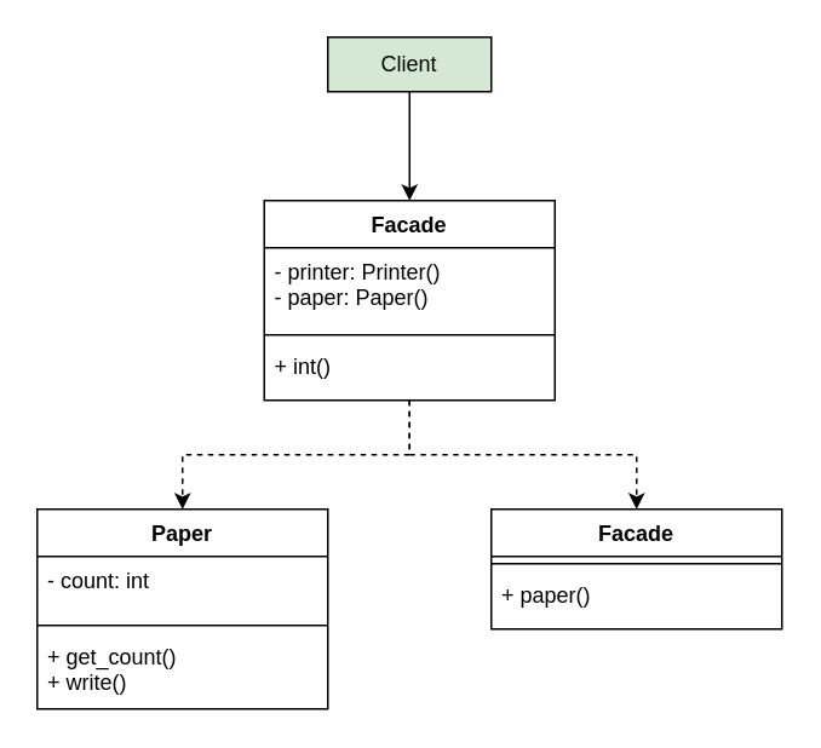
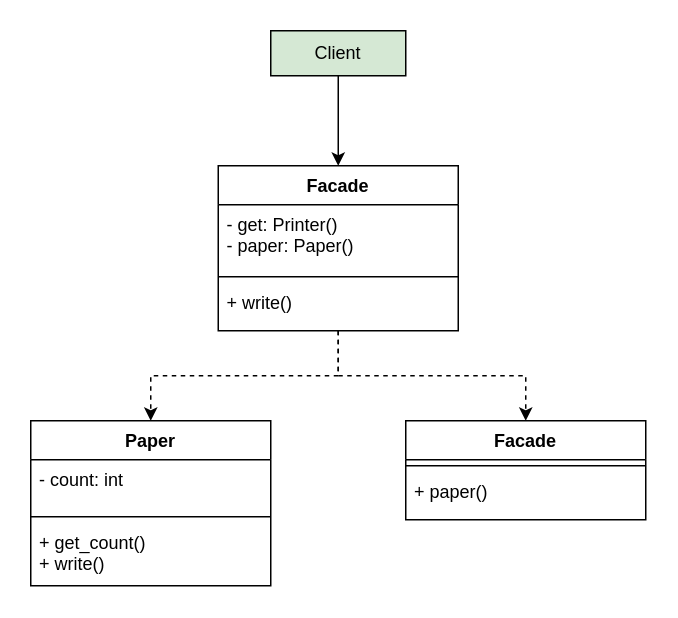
  <mxCell id="0" />
  <mxCell id="1" parent="0" />
  <mxCell id="2" style="edgeStyle=orthogonalEdgeStyle;rounded=0;orthogonalLoop=1;jettySize=auto;html=1;exitX=0.5;exitY=1;exitDx=0;exitDy=0;entryX=0.5;entryY=0;entryDx=0;entryDy=0;dashed=1;" edge="1" parent="1" source="4" target="10"><mxGeometry relative="1" as="geometry" /></mxCell>
  <mxCell id="3" style="edgeStyle=orthogonalEdgeStyle;rounded=0;orthogonalLoop=1;jettySize=auto;html=1;exitX=0.5;exitY=1;exitDx=0;exitDy=0;entryX=0.5;entryY=0;entryDx=0;entryDy=0;dashed=1;" edge="1" parent="1" source="4" target="14"><mxGeometry relative="1" as="geometry" /></mxCell>
  <mxCell id="4" value="Facade" style="swimlane;fontStyle=1;align=center;verticalAlign=top;childLayout=stackLayout;horizontal=1;startSize=26;horizontalStack=0;resizeParent=1;resizeParentMax=0;resizeLast=0;collapsible=1;marginBottom=0;" parent="1" vertex="1"><mxGeometry x="145" y="110" width="160" height="110" as="geometry"><mxRectangle x="320" y="260" width="70" height="26" as="alternateBounds" /></mxGeometry></mxCell>
- <mxCell id="5" value="- printer: Printer()&#10;- paper: Paper()" style="text;strokeColor=none;fillColor=none;align=left;verticalAlign=top;spacingLeft=4;spacingRight=4;overflow=hidden;rotatable=0;points=[[0,0.5],[1,0.5]];portConstraint=eastwest;" parent="4" vertex="1"><mxGeometry y="26" width="160" height="44" as="geometry" /></mxCell>
+ <mxCell id="5" value="- get: Printer()&#10;- paper: Paper()" style="text;strokeColor=none;fillColor=none;align=left;verticalAlign=top;spacingLeft=4;spacingRight=4;overflow=hidden;rotatable=0;points=[[0,0.5],[1,0.5]];portConstraint=eastwest;" parent="4" vertex="1"><mxGeometry y="26" width="160" height="44" as="geometry" /></mxCell>
  <mxCell id="6" value="" style="line;strokeWidth=1;fillColor=none;align=left;verticalAlign=middle;spacingTop=-1;spacingLeft=3;spacingRight=3;rotatable=0;labelPosition=right;points=[];portConstraint=eastwest;" parent="4" vertex="1"><mxGeometry y="70" width="160" height="8" as="geometry" /></mxCell>
- <mxCell id="7" value="+ int()" style="text;strokeColor=none;fillColor=none;align=left;verticalAlign=top;spacingLeft=4;spacingRight=4;overflow=hidden;rotatable=0;points=[[0,0.5],[1,0.5]];portConstraint=eastwest;" parent="4" vertex="1"><mxGeometry y="78" width="160" height="32" as="geometry" /></mxCell>
+ <mxCell id="7" value="+ write()" style="text;strokeColor=none;fillColor=none;align=left;verticalAlign=top;spacingLeft=4;spacingRight=4;overflow=hidden;rotatable=0;points=[[0,0.5],[1,0.5]];portConstraint=eastwest;" parent="4" vertex="1"><mxGeometry y="78" width="160" height="32" as="geometry" /></mxCell>
  <mxCell id="8" style="edgeStyle=orthogonalEdgeStyle;rounded=0;orthogonalLoop=1;jettySize=auto;html=1;exitX=0.5;exitY=1;exitDx=0;exitDy=0;entryX=0.5;entryY=0;entryDx=0;entryDy=0;" edge="1" parent="1" source="9" target="4"><mxGeometry relative="1" as="geometry" /></mxCell>
  <mxCell id="9" value="Client" style="rounded=0;whiteSpace=wrap;html=1;fillColor=#d5e8d4;" vertex="1" parent="1"><mxGeometry x="180" y="20" width="90" height="30" as="geometry" /></mxCell>
  <mxCell id="10" value="Paper" style="swimlane;fontStyle=1;align=center;verticalAlign=top;childLayout=stackLayout;horizontal=1;startSize=26;horizontalStack=0;resizeParent=1;resizeParentMax=0;resizeLast=0;collapsible=1;marginBottom=0;" vertex="1" parent="1"><mxGeometry x="20" y="280" width="160" height="110" as="geometry" /></mxCell>
  <mxCell id="11" value="- count: int" style="text;strokeColor=none;fillColor=none;align=left;verticalAlign=top;spacingLeft=4;spacingRight=4;overflow=hidden;rotatable=0;points=[[0,0.5],[1,0.5]];portConstraint=eastwest;" vertex="1" parent="10"><mxGeometry y="26" width="160" height="34" as="geometry" /></mxCell>
  <mxCell id="12" value="" style="line;strokeWidth=1;fillColor=none;align=left;verticalAlign=middle;spacingTop=-1;spacingLeft=3;spacingRight=3;rotatable=0;labelPosition=right;points=[];portConstraint=eastwest;" vertex="1" parent="10"><mxGeometry y="60" width="160" height="8" as="geometry" /></mxCell>
  <mxCell id="13" value="+ get_count()&#10;+ write()" style="text;strokeColor=none;fillColor=none;align=left;verticalAlign=top;spacingLeft=4;spacingRight=4;overflow=hidden;rotatable=0;points=[[0,0.5],[1,0.5]];portConstraint=eastwest;" vertex="1" parent="10"><mxGeometry y="68" width="160" height="42" as="geometry" /></mxCell>
  <mxCell id="14" value="Facade" style="swimlane;fontStyle=1;align=center;verticalAlign=top;childLayout=stackLayout;horizontal=1;startSize=26;horizontalStack=0;resizeParent=1;resizeParentMax=0;resizeLast=0;collapsible=1;marginBottom=0;" vertex="1" parent="1"><mxGeometry x="270" y="280" width="160" height="66" as="geometry" /></mxCell>
  <mxCell id="15" value="" style="line;strokeWidth=1;fillColor=none;align=left;verticalAlign=middle;spacingTop=-1;spacingLeft=3;spacingRight=3;rotatable=0;labelPosition=right;points=[];portConstraint=eastwest;" vertex="1" parent="14"><mxGeometry y="26" width="160" height="8" as="geometry" /></mxCell>
  <mxCell id="16" value="+ paper()" style="text;strokeColor=none;fillColor=none;align=left;verticalAlign=top;spacingLeft=4;spacingRight=4;overflow=hidden;rotatable=0;points=[[0,0.5],[1,0.5]];portConstraint=eastwest;" vertex="1" parent="14"><mxGeometry y="34" width="160" height="32" as="geometry" /></mxCell>
